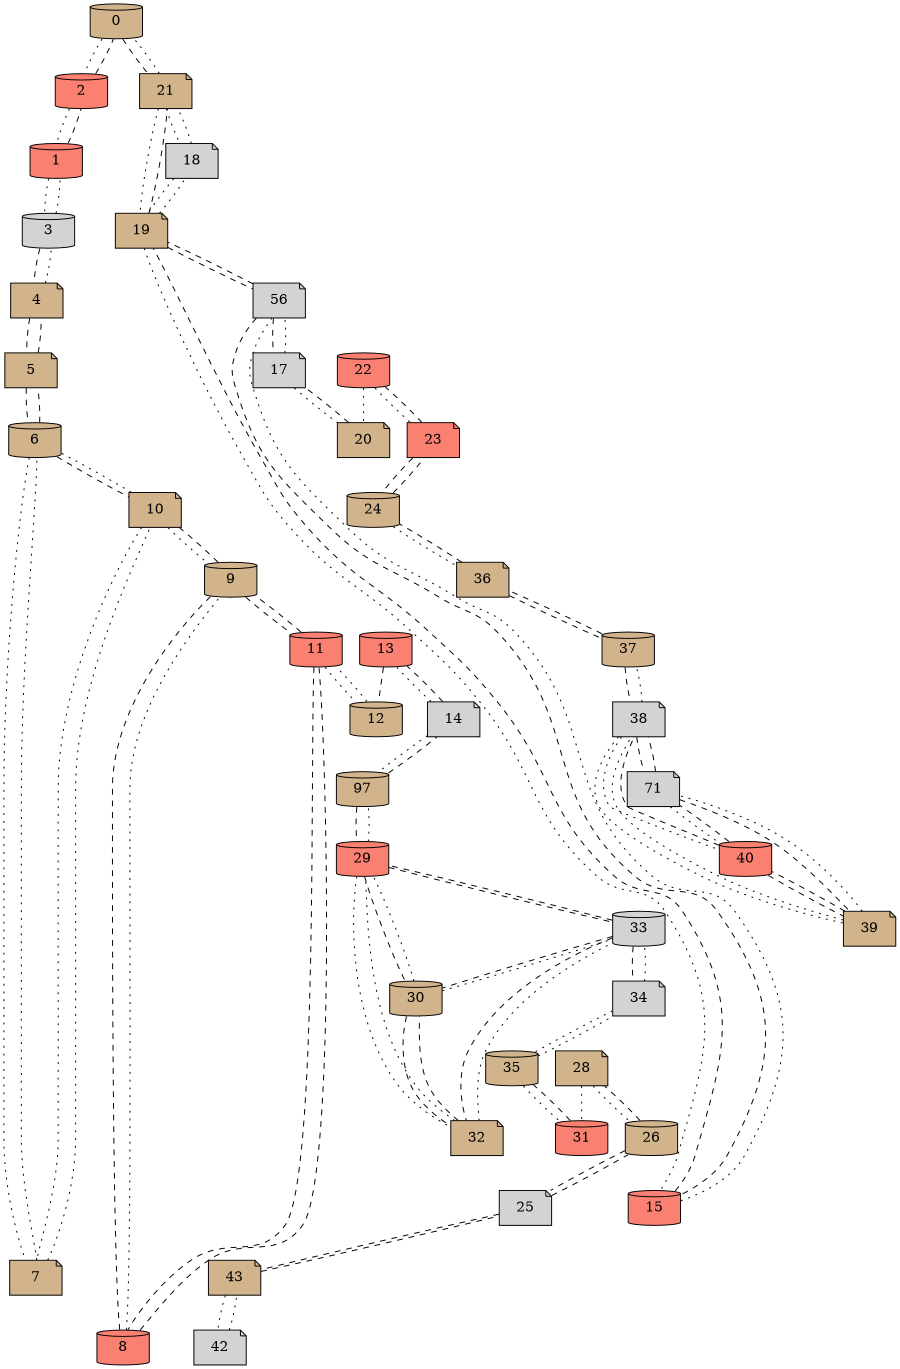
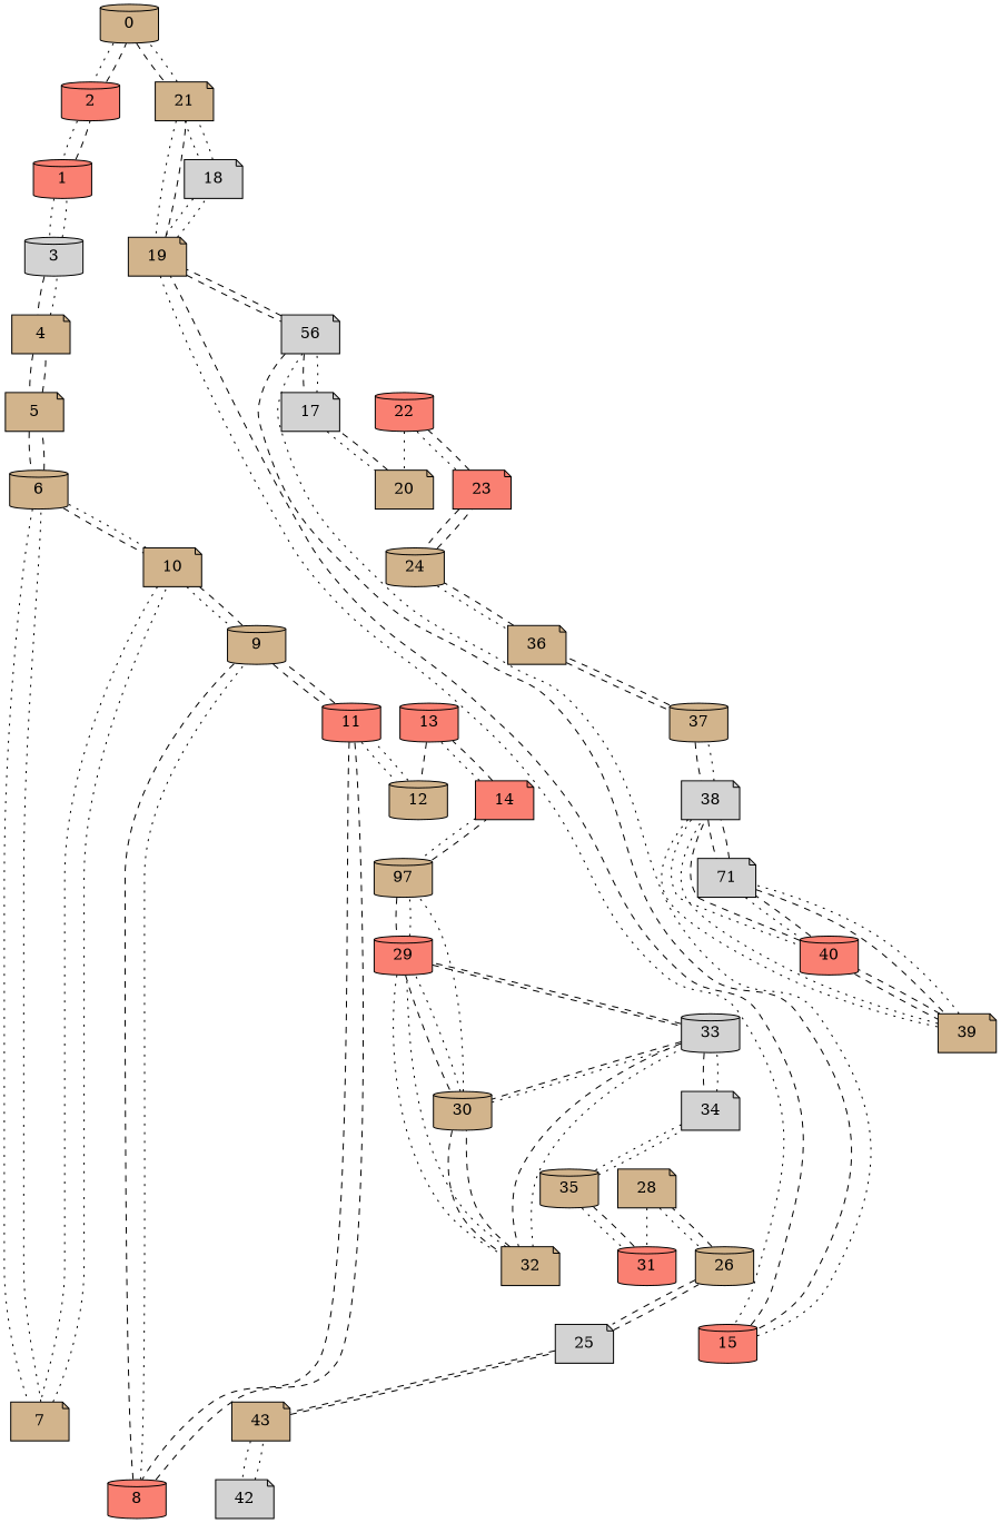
  graph {
    node [fillcolor=tan shape=cylinder style=filled]
    edge [style=dashed weight=0.633636]
    0 [x=0.0966413 y=-2.17732 z=0.915638]
    2 [fillcolor=salmon x=0.0619421 y=-1.57286 z=0.753806]
    21 [shape=note x=0.395408 y=-2.82965 z=1.09211]
    1 [fillcolor=salmon x=-0.0102406 y=-1.09417 z=0.625442]
    19 [shape=note x=0.575691 y=-3.49267 z=1.15987]
    18 [fillcolor=lightgrey shape=note x=-0.0306623 y=-3.25956 z=1.16058]
    3 [fillcolor=lightgrey x=-0.0685653 y=-0.400766 z=0.439818]
    4 [shape=note x=-0.205692 y=0.435775 z=0.231254]
    5 [shape=note x=-0.100006 y=1.18194 z=0.130871]
    6 [x=0.23754 y=1.42561 z=0.130472]
    7 [shape=note x=1.11664 y=1.81425 z=0.130428]
    10 [shape=note x=1.00216 y=2.0001 z=0.130209]
    9 [x=0.384074 y=2.6415 z=0.130714]
    8 [fillcolor=salmon x=-0.0191051 y=2.82292 z=0.131323]
    11 [fillcolor=salmon x=0.75621 y=3.30579 z=0.173386]
    12 [x=0.83433 y=4.27276 z=0.388742]
    13 [fillcolor=salmon x=0.86247 y=5.42255 z=0.696873]
-   14 [fillcolor=lightgrey shape=note x=0.844723 y=6.18167 z=0.900178]
+   14 [fillcolor=salmon shape=note x=0.844723 y=6.18167 z=0.900178]
    n19 [label=97 x=0.807201 y=6.79303 z=1.06405]
    29 [fillcolor=salmon x=0.887632 y=7.86755 z=1.16063]
    15 [fillcolor=salmon x=0.86377 y=-4.03499 z=1.16065]
    n22 [fillcolor=lightgrey label=56 shape=note x=1.2713 y=-4.14343 z=1.1605]
    17 [fillcolor=lightgrey shape=note x=2.53724 y=-4.21926 z=1.16059]
    20 [shape=note x=2.56122 y=-3.42666 z=1.16648]
    22 [fillcolor=salmon x=2.57667 y=-2.32159 z=1.40351]
    23 [fillcolor=salmon shape=note x=2.62974 y=-1.54146 z=1.65303]
    24 [x=2.59654 y=-0.745242 z=1.90868]
    36 [shape=note x=2.56547 y=-0.249481 z=2.06778]
    37 [x=2.54038 y=0.4884 z=2.30005]
    25 [fillcolor=lightgrey shape=note x=3.20085 y=4.81073 z=1.92841]
    26 [x=3.36133 y=5.55168 z=1.69044]
    43 [shape=note x=3.19377 y=4.25977 z=2.10524]
    28 [shape=note x=3.33139 y=6.29563 z=1.45171]
    42 [fillcolor=lightgrey shape=note x=3.21918 y=3.6632 z=2.28904]
    31 [fillcolor=salmon x=3.28886 y=7.51059 z=1.17724]
    30 [x=1.01947 y=7.95701 z=1.16069]
    32 [shape=note x=0.90891 y=8.42864 z=1.16071]
    33 [fillcolor=lightgrey x=1.43294 y=8.4997 z=1.16061]
    35 [x=3.0806 y=8.14374 z=1.16062]
    34 [fillcolor=lightgrey shape=note x=2.51024 y=8.54348 z=1.1607]
    38 [fillcolor=lightgrey shape=note x=2.76417 y=1.42458 z=2.39041]
    39 [shape=note x=3.34331 y=1.54925 z=2.39039]
    40 [fillcolor=salmon x=2.94545 y=2.15351 z=2.39034]
    n44 [fillcolor=lightgrey label=71 shape=note x=3.17039 y=2.08153 z=2.39038]
    0 -- 2 [style=dotted]
    0 -- 21 [weight=0.745862]
    2 -- 0
    2 -- 1 [style=dotted weight=0.506288]
    21 -- 0 [style=dotted weight=0.745862]
    21 -- 19 [style=dotted weight=0.691533]
    21 -- 18 [style=dotted weight=0.610418]
    1 -- 2 [weight=0.506288]
    1 -- 3 [style=dotted weight=0.728118]
    19 -- 21 [weight=0.691533]
    19 -- 18 [style=dotted weight=0.649619]
    19 -- 15 [style=dotted weight=0.61409]
    19 -- n22 [weight=0.952553]
    18 -- 21 [style=dotted weight=0.610418]
    18 -- 19 [style=dotted weight=0.649619]
    3 -- 1 [style=dotted weight=0.728118]
    3 -- 4 [weight=0.881251]
    4 -- 3 [style=dotted weight=0.881251]
    4 -- 5 [weight=0.762477]
    5 -- 4 [weight=0.762477]
    5 -- 6 [weight=0.416309]
    6 -- 5 [weight=0.416309]
    6 -- 7 [style=dotted weight=0.961174]
    6 -- 10 [weight=0.956386]
    7 -- 6 [style=dotted weight=0.961174]
    7 -- 10 [style=dotted weight=0.218278]
    10 -- 6 [style=dotted weight=0.956386]
    10 -- 7 [style=dotted weight=0.218278]
    10 -- 9 [style=dotted weight=0.890745]
    9 -- 10 [weight=0.890745]
    9 -- 8 [weight=0.442117]
    9 -- 11 [weight=0.76302]
    8 -- 9 [style=dotted weight=0.442117]
    8 -- 11 [weight=0.914679]
    11 -- 9 [weight=0.76302]
    11 -- 8 [weight=0.914679]
    11 -- 12 [style=dotted weight=1.02962]
    12 -- 11 [style=dotted weight=0.982832]
    13 -- 12 [weight=1.1639]
    13 -- 14 [style=dotted weight=0.794791]
    14 -- 13 [weight=0.794791]
    14 -- n19 [style=dotted weight=0.641076]
    n19 -- 14 [weight=0.641076]
    n19 -- 29 [weight=1.18101]
    29 -- n19 [style=dotted weight=1.108]
    29 -- 30 [weight=0.159325]
    29 -- 32 [style=dotted weight=0.561494]
    29 -- 33 [weight=0.834847]
    15 -- 19 [weight=0.61409]
    15 -- n22 [style=dotted weight=0.421708]
    n22 -- 19 [weight=0.952553]
    n22 -- 15 [weight=0.421708]
    n22 -- 17 [weight=1.32593]
    17 -- n22 [style=dotted weight=1.32587]
    17 -- 20 [style=dotted weight=0.792996]
    20 -- 17 [weight=0.792996]
    22 -- 20 [style=dotted weight=1.11555]
    22 -- 23 [style=dotted weight=0.833327]
    23 -- 22 [weight=0.833327]
    23 -- 24 [weight=0.849829]
    24 -- 23 [weight=0.849829]
    24 -- 36 [style=dotted weight=0.529619]
    36 -- 24 [weight=0.529619]
    36 -- 37 [weight=0.785513]
    37 -- 36 [weight=0.785513]
    37 -- 38 [weight=0.968192]
    25 -- 26 [weight=0.80639]
    25 -- 43 [weight=0.587621]
    26 -- 25 [weight=0.80639]
    26 -- 28 [weight=0.793949]
    43 -- 25 [weight=0.587621]
    43 -- 42 [style=dotted weight=0.633701]
    28 -- 26 [style=dotted weight=0.793949]
    28 -- 31 [style=dotted weight=1.22141]
    42 -- 43 [style=dotted weight=0.633701]
    31 -- 35 [weight=0.6668]
+   30 -- n19 [style=dotted weight=1.21098]
    30 -- 29 [style=dotted weight=0.159325]
    30 -- 32 [weight=0.484412]
    30 -- 33 [style=dotted weight=0.682249]
    32 -- 29 [style=dotted weight=0.561494]
    32 -- 30 [weight=0.484412]
    32 -- 33 [style=dotted weight=0.528822]
    33 -- 29 [weight=0.834847]
    33 -- 30 [weight=0.682249]
    33 -- 32 [weight=0.528822]
    33 -- 34 [weight=1.14554]
    35 -- 31 [style=dotted weight=0.6668]
    35 -- 34 [style=dotted weight=0.696489]
    34 -- 33 [style=dotted weight=1.14546]
    34 -- 35 [style=dotted weight=0.696489]
    38 -- 37 [style=dotted weight=0.968192]
    38 -- 39 [style=dotted weight=0.592405]
    38 -- 40 [style=dotted weight=0.751135]
    38 -- n44 [weight=0.772392]
    39 -- 38 [style=dotted weight=0.592405]
    39 -- 40 [weight=0.723474]
    39 -- n44 [style=dotted weight=0.559658]
    40 -- 38 [weight=0.751135]
    40 -- 39 [weight=0.723474]
    40 -- n44 [weight=0.23617]
    n44 -- 38 [weight=0.772392]
    n44 -- 39 [weight=0.559658]
    n44 -- 40 [style=dotted weight=0.23617]
  }
